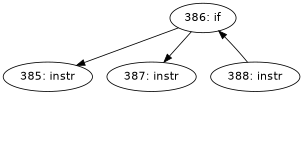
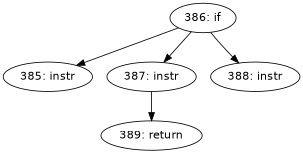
  digraph {
    fontname="DejaVu Sans"
    node [fontname="DejaVu Sans"]
    edge [fontname="DejaVu Sans"]
    n1 [label="385: instr"]
    n2 [label="386: if"]
    n3 [label="387: instr"]
    n4 [label="388: instr"]
+   n5 [label="389: return"]
    n2 -> n1
    n2 -> n3
-   n4 -> n2
+   n2 -> n4
+   n3 -> n5
  }
